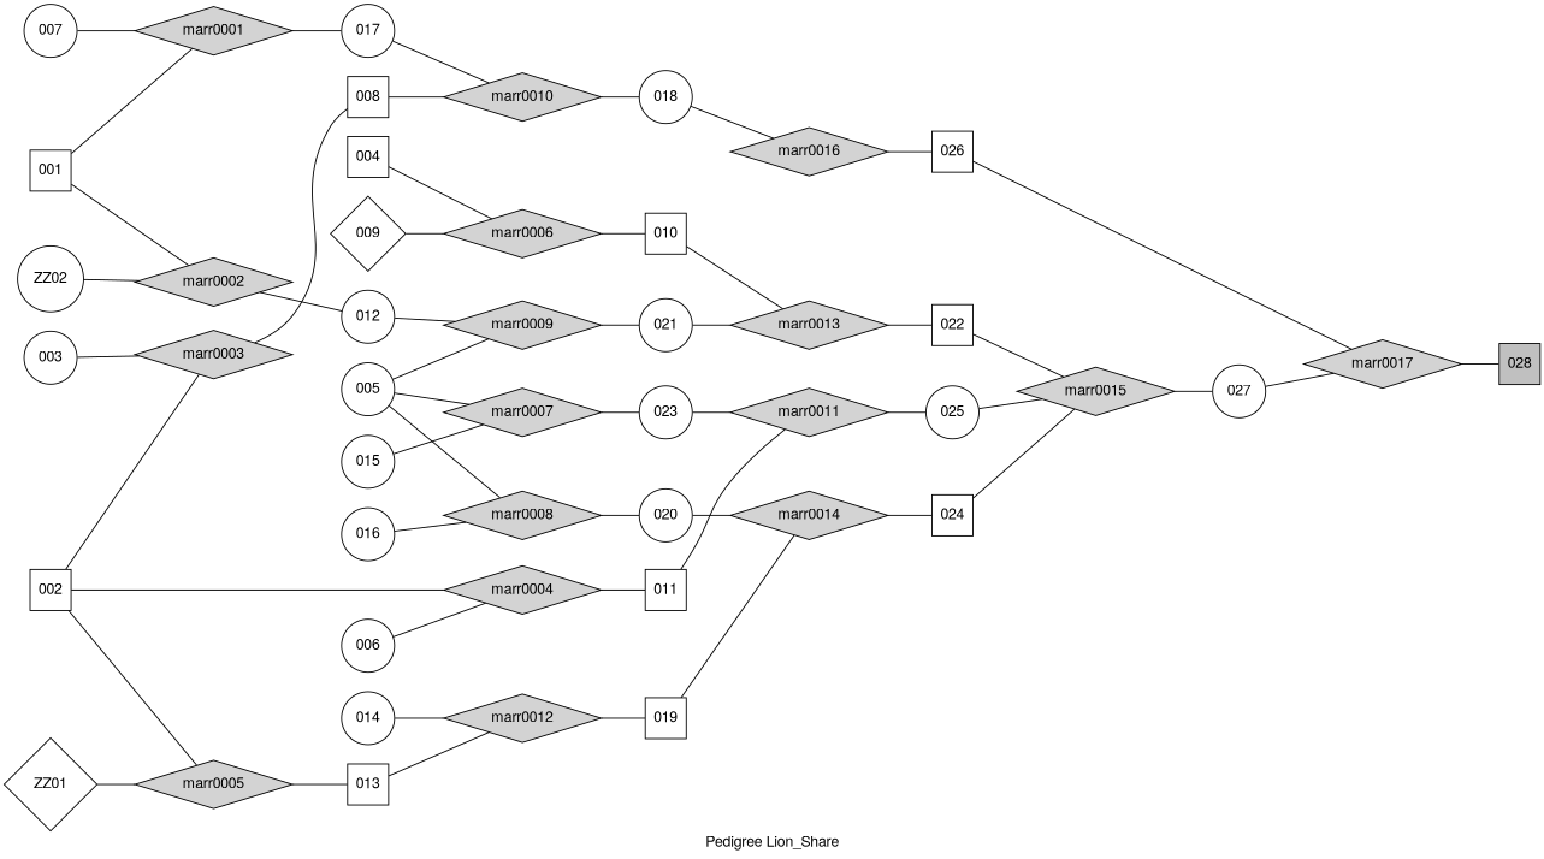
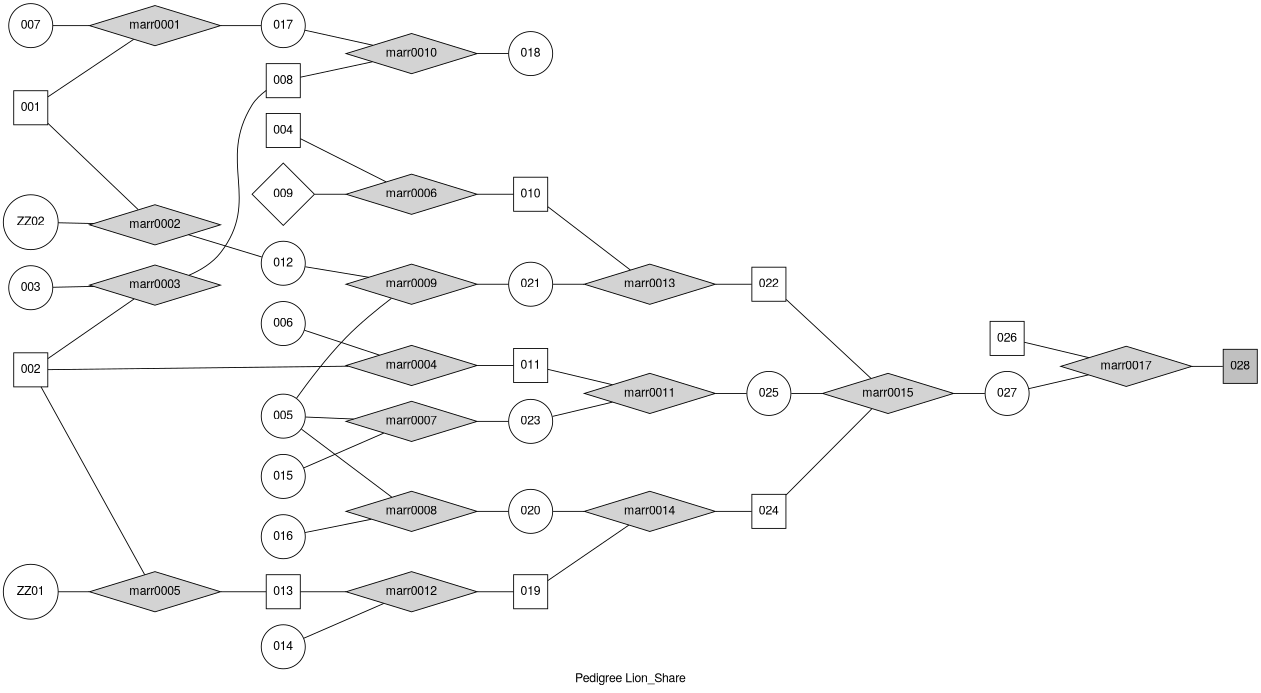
  digraph {
    fontname="Helvetica,Arial,sans-serif"
    label="Pedigree Lion_Share"
    mincross=2.0
    rankdir=LR
    node [fillcolor=white fontname="Helvetica,Arial,sans-serif" regular=1 shape=diamond style=filled]
    edge [dir=none fontname="Helvetica,Arial,sans-serif" weight=1]
    001 [shape=box]
    marr0001 [height=.1 width=.1 fillcolor="" regular=""]
    marr0002 [height=.1 width=.1 fillcolor="" regular=""]
    017 [shape=circle]
    012 [shape=circle]
    002 [shape=box]
    marr0003 [height=.1 width=.1 fillcolor="" regular=""]
    marr0004 [height=.1 width=.1 fillcolor="" regular=""]
    marr0005 [height=.1 width=.1 fillcolor="" regular=""]
    008 [shape=box]
    011 [shape=box]
    013 [shape=box]
    003 [shape=circle]
    004 [shape=box]
    marr0006 [height=.1 width=.1 fillcolor="" regular=""]
    010 [shape=box]
    005 [shape=circle]
    marr0007 [height=.1 width=.1 fillcolor="" regular=""]
    marr0008 [height=.1 width=.1 fillcolor="" regular=""]
    marr0009 [height=.1 width=.1 fillcolor="" regular=""]
    023 [shape=circle]
    020 [shape=circle]
    021 [shape=circle]
    006 [shape=circle]
    007 [shape=circle]
    009
    014 [shape=circle]
    marr0012 [height=.1 width=.1 fillcolor="" regular=""]
    019 [shape=box]
    015 [shape=circle]
    016 [shape=circle]
-   ZZ01
+   ZZ01 [shape=circle]
    ZZ02 [shape=circle]
    marr0010 [height=.1 width=.1 fillcolor="" regular=""]
    018 [shape=circle]
    marr0011 [height=.1 width=.1 fillcolor="" regular=""]
    025 [shape=circle]
    marr0013 [height=.1 width=.1 fillcolor="" regular=""]
    022 [shape=box]
    marr0014 [height=.1 width=.1 fillcolor="" regular=""]
    024 [shape=box]
-   marr0016 [height=.1 width=.1 fillcolor="" regular=""]
    026 [shape=box]
    marr0015 [height=.1 width=.1 fillcolor="" regular=""]
    027 [shape=circle]
    marr0017 [height=.1 width=.1 fillcolor="" regular=""]
    028 [fillcolor=grey shape=box]
    001 -> marr0001
    001 -> marr0002
    marr0001 -> 017 [weight=2]
    marr0002 -> 012 [weight=2]
    017 -> marr0010
    012 -> marr0009
    002 -> marr0003
    002 -> marr0004
    002 -> marr0005
    marr0003 -> 008 [weight=2]
    marr0004 -> 011 [weight=2]
    marr0005 -> 013 [weight=2]
    008 -> marr0010
    011 -> marr0011
    013 -> marr0012
    003 -> marr0003
    004 -> marr0006
    marr0006 -> 010 [weight=2]
    010 -> marr0013
    005 -> marr0007
    005 -> marr0008
    005 -> marr0009
    marr0007 -> 023 [weight=2]
    marr0008 -> 020 [weight=2]
    marr0009 -> 021 [weight=2]
    023 -> marr0011
    020 -> marr0014
    021 -> marr0013
    006 -> marr0004
    007 -> marr0001
    009 -> marr0006
    014 -> marr0012
    marr0012 -> 019 [weight=2]
    019 -> marr0014
    015 -> marr0007
    016 -> marr0008
    ZZ01 -> marr0005
    ZZ02 -> marr0002
    marr0010 -> 018 [weight=2]
-   018 -> marr0016
    marr0011 -> 025 [weight=2]
    025 -> marr0015
    marr0013 -> 022 [weight=2]
    022 -> marr0015
    marr0014 -> 024 [weight=2]
    024 -> marr0015
-   marr0016 -> 026 [weight=2]
    026 -> marr0017
    marr0015 -> 027 [weight=2]
    027 -> marr0017
    marr0017 -> 028 [weight=2]
  }
